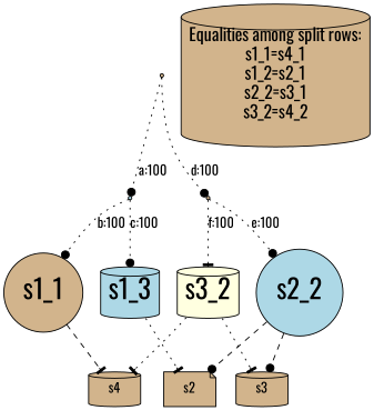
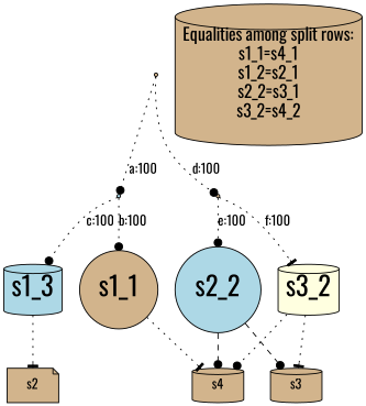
  digraph {
    fontname=Oswald
    node [fillcolor=tan fontname=Oswald shape=cylinder style=filled]
    edge [arrowhead=dot fontname=Oswald style=dotted]
    n1 [label=s2 shape=note]
    n2 [label=s3]
    n3 [label=s4]
    n4 [fontsize=28 label=s1_1 shape=circle]
    n5 [fillcolor=lightblue fontsize=28 label=s1_3]
    n6 [fillcolor=lightblue fontsize=28 label=s2_2 shape=circle]
    n7 [fillcolor=lightyellow fontsize=28 label=s3_2]
    n8 [fontsize=18 label="Equalities among split rows:\ns1_1=s4_1\ns1_2=s2_1\ns2_2=s3_1\ns3_2=s4_2\n"]
    Int1 [shape=point]
    Int2 [fillcolor=lightblue shape=point]
    Int3 [shape=point]
-   n4 -> n3 [arrowhead=tee style=dashed]
+   n4 -> n3 [arrowhead=tee]
    n5 -> n1 [arrowhead=tee]
-   n6 -> n1 [style=dashed]
+   n6 -> n3 [style=dashed]
    n6 -> n2 [style=dashed]
    n7 -> n2 [arrowhead=tee]
-   n7 -> n3 [arrowhead=tee]
+   n7 -> n3
    Int1 -> n6 [label="e:100"]
    Int1 -> n7 [arrowhead=tee label="f:100"]
    Int2 -> n4 [label="b:100"]
    Int2 -> n5 [label="c:100"]
    Int3 -> Int1 [label="d:100"]
    Int3 -> Int2 [label="a:100"]
  }
